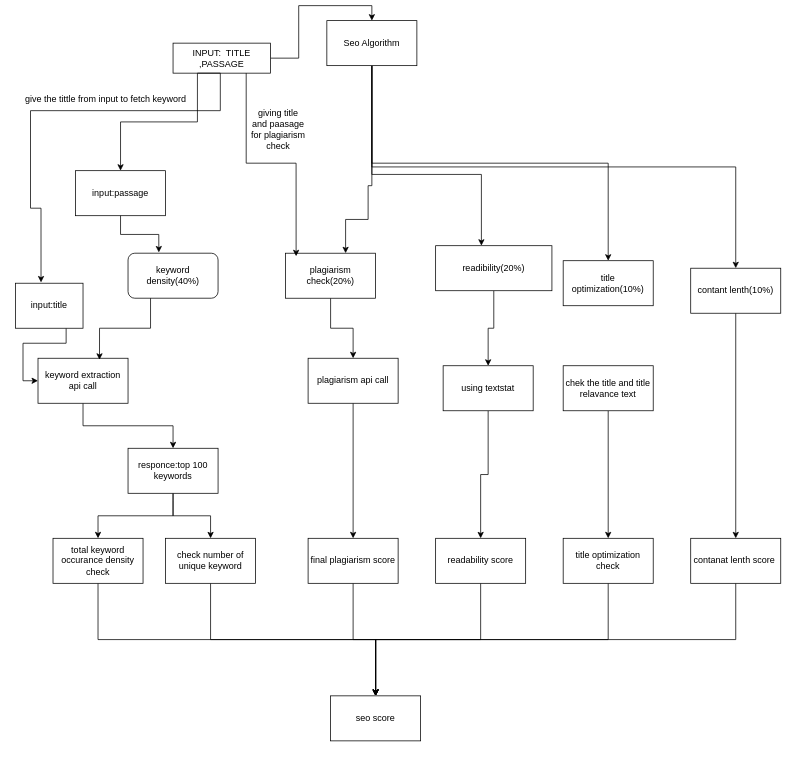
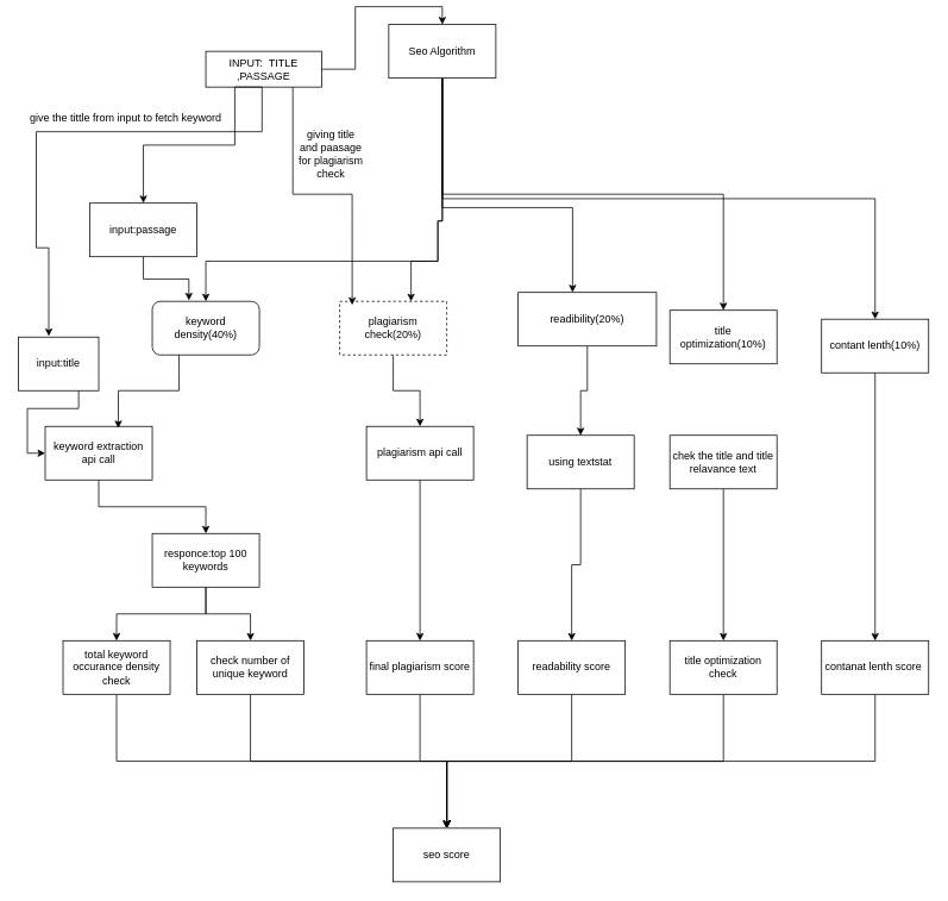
  <mxCell id="0" />
  <mxCell id="1" parent="0" />
+ <mxCell id="2" style="edgeStyle=orthogonalEdgeStyle;rounded=0;orthogonalLoop=1;jettySize=auto;html=1;exitX=0.5;exitY=1;exitDx=0;exitDy=0;" edge="1" parent="1" source="7" target="11"><mxGeometry relative="1" as="geometry"><mxPoint x="360" y="340" as="targetPoint" /><Array as="points"><mxPoint x="490" y="240" /><mxPoint x="490" y="285" /><mxPoint x="230" y="285" /></Array></mxGeometry></mxCell>
  <mxCell id="3" style="edgeStyle=orthogonalEdgeStyle;rounded=0;orthogonalLoop=1;jettySize=auto;html=1;exitX=0.5;exitY=1;exitDx=0;exitDy=0;" edge="1" parent="1" source="7" target="29"><mxGeometry relative="1" as="geometry"><Array as="points"><mxPoint x="495" y="240" /><mxPoint x="490" y="240" /><mxPoint x="490" y="285" /><mxPoint x="460" y="285" /></Array></mxGeometry></mxCell>
  <mxCell id="4" style="edgeStyle=orthogonalEdgeStyle;rounded=0;orthogonalLoop=1;jettySize=auto;html=1;exitX=0.5;exitY=1;exitDx=0;exitDy=0;" edge="1" parent="1" source="7" target="37"><mxGeometry relative="1" as="geometry"><mxPoint x="640" y="320" as="targetPoint" /><Array as="points"><mxPoint x="495" y="225" /><mxPoint x="641" y="225" /></Array></mxGeometry></mxCell>
  <mxCell id="5" style="edgeStyle=orthogonalEdgeStyle;rounded=0;orthogonalLoop=1;jettySize=auto;html=1;exitX=0.5;exitY=1;exitDx=0;exitDy=0;" edge="1" parent="1" source="7" target="42"><mxGeometry relative="1" as="geometry"><mxPoint x="810" y="370" as="targetPoint" /><Array as="points"><mxPoint x="495" y="210" /><mxPoint x="810" y="210" /></Array></mxGeometry></mxCell>
  <mxCell id="6" style="edgeStyle=orthogonalEdgeStyle;rounded=0;orthogonalLoop=1;jettySize=auto;html=1;exitX=0.5;exitY=1;exitDx=0;exitDy=0;entryX=0.5;entryY=0;entryDx=0;entryDy=0;" edge="1" parent="1" source="7" target="48"><mxGeometry relative="1" as="geometry" /></mxCell>
  <mxCell id="7" value="Seo Algorithm" style="rounded=0;whiteSpace=wrap;html=1;" vertex="1" parent="1"><mxGeometry x="435" y="20" width="120" height="60" as="geometry" /></mxCell>
  <mxCell id="8" style="edgeStyle=orthogonalEdgeStyle;rounded=0;orthogonalLoop=1;jettySize=auto;html=1;entryX=0.5;entryY=0;entryDx=0;entryDy=0;" edge="1" parent="1" source="10" target="7"><mxGeometry relative="1" as="geometry" /></mxCell>
  <mxCell id="9" style="edgeStyle=orthogonalEdgeStyle;rounded=0;orthogonalLoop=1;jettySize=auto;html=1;exitX=0.25;exitY=1;exitDx=0;exitDy=0;" edge="1" parent="1" source="10" target="24"><mxGeometry relative="1" as="geometry" /></mxCell>
  <mxCell id="10" value="INPUT:&amp;nbsp; TITLE ,PASSAGE" style="rounded=0;whiteSpace=wrap;html=1;" vertex="1" parent="1"><mxGeometry x="230" y="50" width="130" height="40" as="geometry" /></mxCell>
  <mxCell id="11" value="keyword density(40%)" style="rounded=1;whiteSpace=wrap;html=1;" vertex="1" parent="1"><mxGeometry x="170" y="330" width="120" height="60" as="geometry" /></mxCell>
  <mxCell id="12" value="" style="edgeStyle=orthogonalEdgeStyle;rounded=0;orthogonalLoop=1;jettySize=auto;html=1;" edge="1" parent="1" source="13" target="19"><mxGeometry relative="1" as="geometry" /></mxCell>
  <mxCell id="13" value="keyword extraction api call" style="rounded=0;whiteSpace=wrap;html=1;" vertex="1" parent="1"><mxGeometry x="50" y="470" width="120" height="60" as="geometry" /></mxCell>
  <mxCell id="14" style="edgeStyle=orthogonalEdgeStyle;rounded=0;orthogonalLoop=1;jettySize=auto;html=1;exitX=0.75;exitY=1;exitDx=0;exitDy=0;entryX=0;entryY=0.5;entryDx=0;entryDy=0;" edge="1" parent="1" source="15" target="13"><mxGeometry relative="1" as="geometry" /></mxCell>
  <mxCell id="15" value="input:title" style="rounded=0;whiteSpace=wrap;html=1;" vertex="1" parent="1"><mxGeometry x="20" y="370" width="90" height="60" as="geometry" /></mxCell>
  <mxCell id="16" style="edgeStyle=orthogonalEdgeStyle;rounded=0;orthogonalLoop=1;jettySize=auto;html=1;exitX=0.25;exitY=1;exitDx=0;exitDy=0;entryX=0.378;entryY=-0.017;entryDx=0;entryDy=0;entryPerimeter=0;" edge="1" parent="1" source="10" target="15"><mxGeometry relative="1" as="geometry"><Array as="points"><mxPoint x="293" y="140" /><mxPoint x="40" y="140" /><mxPoint x="40" y="270" /><mxPoint x="54" y="270" /></Array></mxGeometry></mxCell>
  <mxCell id="17" style="edgeStyle=orthogonalEdgeStyle;rounded=0;orthogonalLoop=1;jettySize=auto;html=1;exitX=0.5;exitY=1;exitDx=0;exitDy=0;" edge="1" parent="1" source="19" target="21"><mxGeometry relative="1" as="geometry"><mxPoint x="230" y="710" as="targetPoint" /><Array as="points"><mxPoint x="230" y="660" /><mxPoint x="230" y="680" /><mxPoint x="130" y="680" /></Array></mxGeometry></mxCell>
  <mxCell id="18" style="edgeStyle=orthogonalEdgeStyle;rounded=0;orthogonalLoop=1;jettySize=auto;html=1;exitX=0.5;exitY=1;exitDx=0;exitDy=0;" edge="1" parent="1" source="19" target="23"><mxGeometry relative="1" as="geometry" /></mxCell>
  <mxCell id="19" value="responce:top 100 keywords" style="whiteSpace=wrap;html=1;rounded=0;" vertex="1" parent="1"><mxGeometry x="170" y="590" width="120" height="60" as="geometry" /></mxCell>
  <mxCell id="20" style="edgeStyle=orthogonalEdgeStyle;rounded=0;orthogonalLoop=1;jettySize=auto;html=1;exitX=0.5;exitY=1;exitDx=0;exitDy=0;entryX=0.5;entryY=0;entryDx=0;entryDy=0;" edge="1" parent="1" source="21" target="51"><mxGeometry relative="1" as="geometry" /></mxCell>
  <mxCell id="21" value="total keyword occurance density check" style="rounded=0;whiteSpace=wrap;html=1;" vertex="1" parent="1"><mxGeometry y="710" width="120" height="60" as="geometry" x="70" /></mxCell>
  <mxCell id="22" style="edgeStyle=orthogonalEdgeStyle;rounded=0;orthogonalLoop=1;jettySize=auto;html=1;exitX=0.5;exitY=1;exitDx=0;exitDy=0;entryX=0.5;entryY=0;entryDx=0;entryDy=0;" edge="1" parent="1" source="23" target="51"><mxGeometry relative="1" as="geometry" /></mxCell>
  <mxCell id="23" value="check number of unique keyword" style="rounded=0;whiteSpace=wrap;html=1;" vertex="1" parent="1"><mxGeometry x="220" y="710" width="120" height="60" as="geometry" /></mxCell>
  <mxCell id="24" value="input:passage" style="rounded=0;whiteSpace=wrap;html=1;" vertex="1" parent="1"><mxGeometry x="100" y="220" width="120" height="60" as="geometry" /></mxCell>
  <mxCell id="25" style="edgeStyle=orthogonalEdgeStyle;rounded=0;orthogonalLoop=1;jettySize=auto;html=1;exitX=0.5;exitY=1;exitDx=0;exitDy=0;entryX=0.342;entryY=-0.017;entryDx=0;entryDy=0;entryPerimeter=0;" edge="1" parent="1" source="24" target="11"><mxGeometry relative="1" as="geometry" /></mxCell>
  <mxCell id="26" style="edgeStyle=orthogonalEdgeStyle;rounded=0;orthogonalLoop=1;jettySize=auto;html=1;exitX=0.25;exitY=1;exitDx=0;exitDy=0;entryX=0.683;entryY=0.033;entryDx=0;entryDy=0;entryPerimeter=0;" edge="1" parent="1" source="11" target="13"><mxGeometry relative="1" as="geometry" /></mxCell>
  <mxCell id="27" value="give the tittle from input to fetch keyword" style="text;html=1;align=center;verticalAlign=middle;resizable=0;points=[];autosize=1;strokeColor=none;fillColor=none;" vertex="1" parent="1"><mxGeometry x="20" y="110" width="240" height="30" as="geometry" /></mxCell>
  <mxCell id="28" value="" style="edgeStyle=orthogonalEdgeStyle;rounded=0;orthogonalLoop=1;jettySize=auto;html=1;" edge="1" parent="1" source="29" target="33"><mxGeometry relative="1" as="geometry" /></mxCell>
- <mxCell id="29" value="plagiarism check(20%)" style="rounded=0;whiteSpace=wrap;html=1;" vertex="1" parent="1"><mxGeometry x="380" y="330" width="120" height="60" as="geometry" /></mxCell>
+ <mxCell id="29" value="plagiarism check(20%)" style="rounded=0;whiteSpace=wrap;html=1;dashed=1;" vertex="1" parent="1"><mxGeometry x="380" y="330" width="120" height="60" as="geometry" /></mxCell>
  <mxCell id="30" style="edgeStyle=orthogonalEdgeStyle;rounded=0;orthogonalLoop=1;jettySize=auto;html=1;exitX=0.75;exitY=1;exitDx=0;exitDy=0;entryX=0.117;entryY=0.067;entryDx=0;entryDy=0;entryPerimeter=0;" edge="1" parent="1" source="10" target="29"><mxGeometry relative="1" as="geometry" /></mxCell>
  <mxCell id="31" value="giving title&lt;br&gt;and paasage &lt;br&gt;for plagiarism &lt;br&gt;check" style="text;html=1;align=center;verticalAlign=middle;resizable=0;points=[];autosize=1;strokeColor=none;fillColor=none;" vertex="1" parent="1"><mxGeometry x="320" y="130" width="100" height="70" as="geometry" /></mxCell>
  <mxCell id="32" value="" style="edgeStyle=orthogonalEdgeStyle;rounded=0;orthogonalLoop=1;jettySize=auto;html=1;" edge="1" parent="1" source="33" target="35"><mxGeometry relative="1" as="geometry" /></mxCell>
  <mxCell id="33" value="plagiarism&amp;nbsp;api call" style="whiteSpace=wrap;html=1;rounded=0;" vertex="1" parent="1"><mxGeometry x="410" y="470" width="120" height="60" as="geometry" /></mxCell>
  <mxCell id="34" style="edgeStyle=orthogonalEdgeStyle;rounded=0;orthogonalLoop=1;jettySize=auto;html=1;exitX=0.5;exitY=1;exitDx=0;exitDy=0;entryX=0.5;entryY=0;entryDx=0;entryDy=0;" edge="1" parent="1" source="35" target="51"><mxGeometry relative="1" as="geometry" /></mxCell>
  <mxCell id="35" value="final plagiarism score" style="whiteSpace=wrap;html=1;rounded=0;" vertex="1" parent="1"><mxGeometry x="410" y="710" width="120" height="60" as="geometry" /></mxCell>
  <mxCell id="36" value="" style="edgeStyle=orthogonalEdgeStyle;rounded=0;orthogonalLoop=1;jettySize=auto;html=1;" edge="1" parent="1" source="37" target="39"><mxGeometry relative="1" as="geometry" /></mxCell>
  <mxCell id="37" value="readibility(20%)" style="rounded=0;whiteSpace=wrap;html=1;" vertex="1" parent="1"><mxGeometry x="580" y="320" width="155" height="60" as="geometry" /></mxCell>
  <mxCell id="38" value="" style="edgeStyle=orthogonalEdgeStyle;rounded=0;orthogonalLoop=1;jettySize=auto;html=1;" edge="1" parent="1" source="39" target="41"><mxGeometry relative="1" as="geometry" /></mxCell>
  <mxCell id="39" value="using textstat" style="rounded=0;whiteSpace=wrap;html=1;" vertex="1" parent="1"><mxGeometry x="590" y="480" width="120" height="60" as="geometry" /></mxCell>
  <mxCell id="40" style="edgeStyle=orthogonalEdgeStyle;rounded=0;orthogonalLoop=1;jettySize=auto;html=1;exitX=0.5;exitY=1;exitDx=0;exitDy=0;" edge="1" parent="1" source="41" target="51"><mxGeometry relative="1" as="geometry" /></mxCell>
  <mxCell id="41" value="readability score" style="rounded=0;whiteSpace=wrap;html=1;" vertex="1" parent="1"><mxGeometry x="580" y="710" width="120" height="60" as="geometry" /></mxCell>
  <mxCell id="42" value="title optimization(10%)" style="rounded=0;whiteSpace=wrap;html=1;" vertex="1" parent="1"><mxGeometry x="750" y="340" width="120" height="60" as="geometry" /></mxCell>
  <mxCell id="43" value="" style="edgeStyle=orthogonalEdgeStyle;rounded=0;orthogonalLoop=1;jettySize=auto;html=1;" edge="1" parent="1" source="44" target="46"><mxGeometry relative="1" as="geometry" /></mxCell>
  <mxCell id="44" value="chek the title and title relavance text" style="rounded=0;whiteSpace=wrap;html=1;" vertex="1" parent="1"><mxGeometry x="750" y="480" width="120" height="60" as="geometry" /></mxCell>
  <mxCell id="45" style="edgeStyle=orthogonalEdgeStyle;rounded=0;orthogonalLoop=1;jettySize=auto;html=1;exitX=0.5;exitY=1;exitDx=0;exitDy=0;entryX=0.5;entryY=0;entryDx=0;entryDy=0;" edge="1" parent="1" source="46" target="51"><mxGeometry relative="1" as="geometry" /></mxCell>
  <mxCell id="46" value="title optimization check" style="rounded=0;whiteSpace=wrap;html=1;" vertex="1" parent="1"><mxGeometry x="750" y="710" width="120" height="60" as="geometry" /></mxCell>
  <mxCell id="47" style="edgeStyle=orthogonalEdgeStyle;rounded=0;orthogonalLoop=1;jettySize=auto;html=1;exitX=0.5;exitY=1;exitDx=0;exitDy=0;" edge="1" parent="1" source="48" target="50"><mxGeometry relative="1" as="geometry" /></mxCell>
  <mxCell id="48" value="contant lenth(10%)" style="rounded=0;whiteSpace=wrap;html=1;" vertex="1" parent="1"><mxGeometry x="920" y="350" width="120" height="60" as="geometry" /></mxCell>
  <mxCell id="49" style="edgeStyle=orthogonalEdgeStyle;rounded=0;orthogonalLoop=1;jettySize=auto;html=1;exitX=0.5;exitY=1;exitDx=0;exitDy=0;entryX=0.5;entryY=0;entryDx=0;entryDy=0;" edge="1" parent="1" source="50" target="51"><mxGeometry relative="1" as="geometry" /></mxCell>
  <mxCell id="50" value="contanat lenth score&amp;nbsp;" style="rounded=0;whiteSpace=wrap;html=1;" vertex="1" parent="1"><mxGeometry x="920" y="710" width="120" height="60" as="geometry" /></mxCell>
  <mxCell id="51" value="seo score" style="rounded=0;whiteSpace=wrap;html=1;" vertex="1" parent="1"><mxGeometry x="440" y="920" width="120" height="60" as="geometry" /></mxCell>
